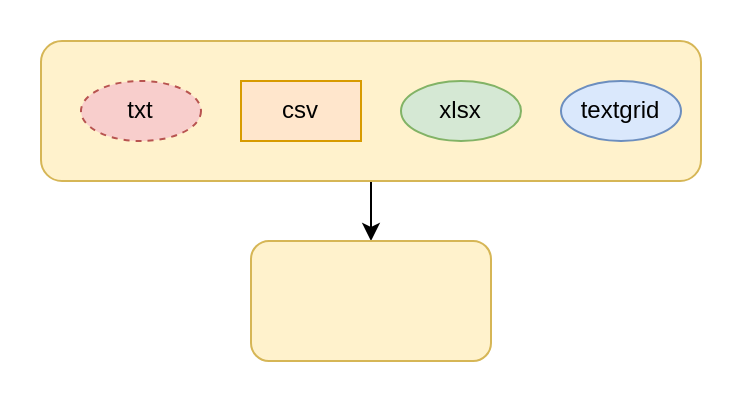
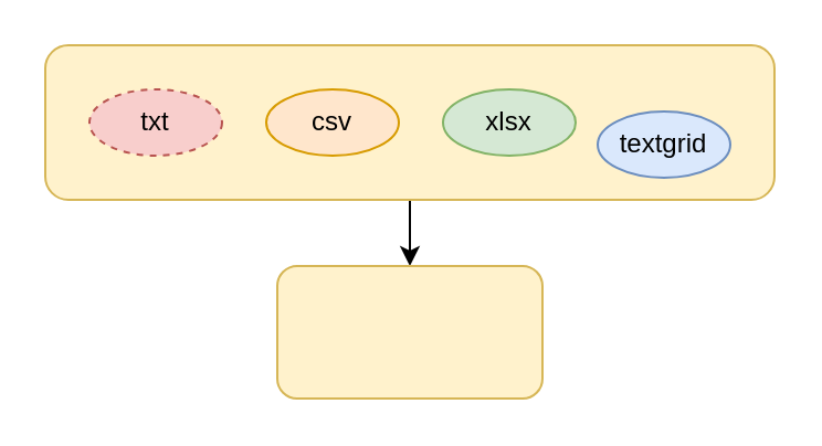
  <mxCell id="0" />
  <mxCell id="1" parent="0" />
  <mxCell id="2" value="" style="edgeStyle=orthogonalEdgeStyle;rounded=0;orthogonalLoop=1;jettySize=auto;html=1;" edge="1" parent="1" source="3" target="8"><mxGeometry relative="1" as="geometry" /></mxCell>
  <mxCell id="3" value="" style="rounded=1;whiteSpace=wrap;html=1;fillColor=#fff2cc;strokeColor=#d6b656;" vertex="1" parent="1"><mxGeometry x="20" y="20" width="330" height="70" as="geometry" /></mxCell>
  <mxCell id="4" value="txt" style="ellipse;whiteSpace=wrap;html=1;fillColor=#f8cecc;strokeColor=#b85450;dashed=1;" vertex="1" parent="1"><mxGeometry x="40" y="40" width="60" height="30" as="geometry" /></mxCell>
- <mxCell id="5" value="csv" style="whiteSpace=wrap;html=1;fillColor=#ffe6cc;strokeColor=#d79b00;rounded=0;" vertex="1" parent="1"><mxGeometry x="120" y="40" width="60" height="30" as="geometry" /></mxCell>
+ <mxCell id="5" value="csv" style="ellipse;whiteSpace=wrap;html=1;fillColor=#ffe6cc;strokeColor=#d79b00;" vertex="1" parent="1"><mxGeometry x="120" y="40" width="60" height="30" as="geometry" /></mxCell>
  <mxCell id="6" value="xlsx" style="ellipse;whiteSpace=wrap;html=1;fillColor=#d5e8d4;strokeColor=#82b366;" vertex="1" parent="1"><mxGeometry x="200" y="40" width="60" height="30" as="geometry" /></mxCell>
- <mxCell id="7" value="textgrid" style="ellipse;whiteSpace=wrap;html=1;fillColor=#dae8fc;strokeColor=#6c8ebf;" vertex="1" parent="1"><mxGeometry x="280" y="40" width="60" height="30" as="geometry" /></mxCell>
+ <mxCell id="7" value="textgrid" style="ellipse;whiteSpace=wrap;html=1;fillColor=#dae8fc;strokeColor=#6c8ebf;" vertex="1" parent="1"><mxGeometry x="270" y="50" width="60" height="30" as="geometry" /></mxCell>
  <mxCell id="8" value="" style="whiteSpace=wrap;html=1;fillColor=#fff2cc;strokeColor=#d6b656;rounded=1;" vertex="1" parent="1"><mxGeometry x="125" y="120" width="120" height="60" as="geometry" /></mxCell>
